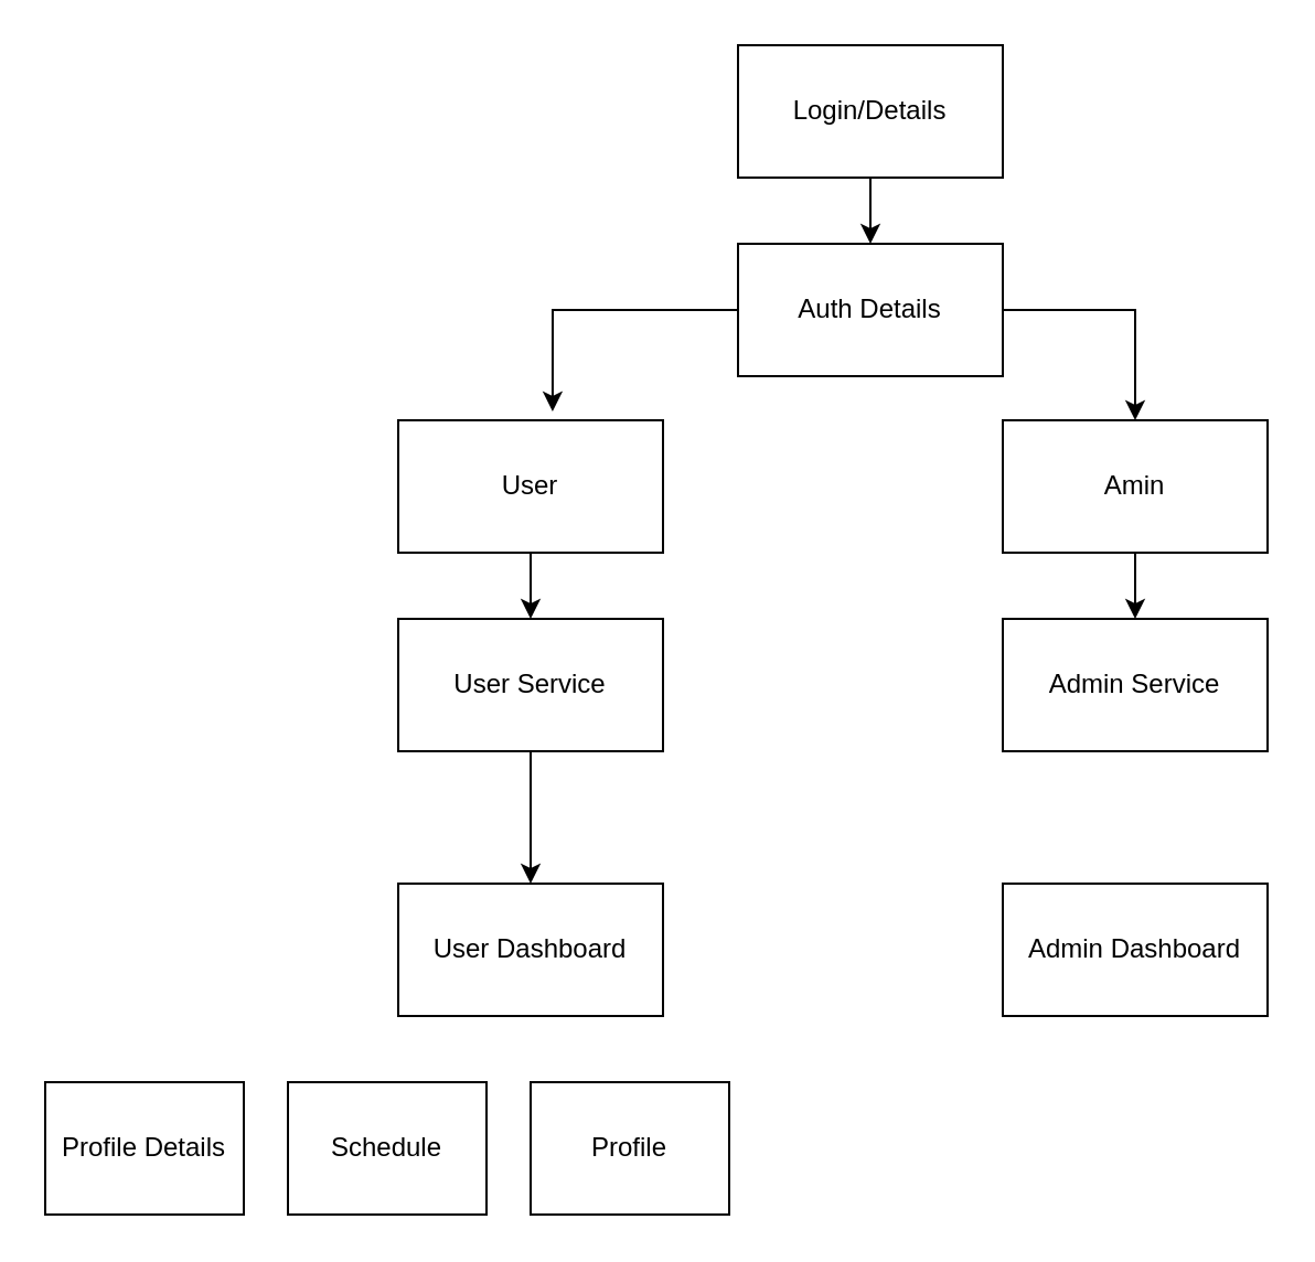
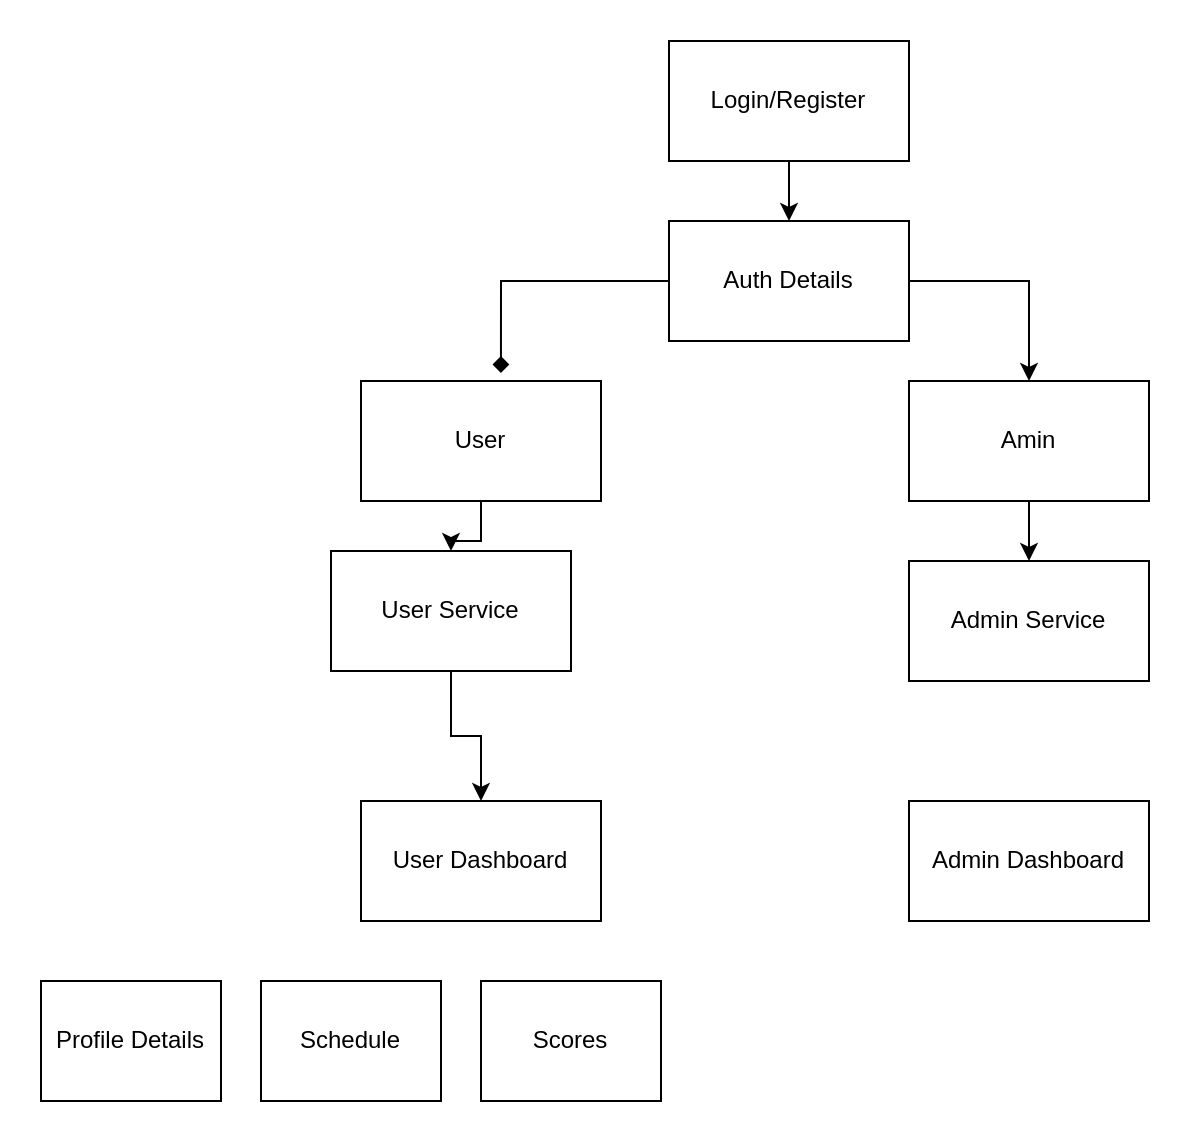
  <mxCell id="0" />
  <mxCell id="1" parent="0" />
  <mxCell id="2" style="edgeStyle=orthogonalEdgeStyle;rounded=0;orthogonalLoop=1;jettySize=auto;html=1;entryX=0.5;entryY=0;entryDx=0;entryDy=0;" edge="1" parent="1" source="3" target="13"><mxGeometry relative="1" as="geometry" /></mxCell>
  <mxCell id="3" value="User" style="rounded=0;whiteSpace=wrap;html=1;" vertex="1" parent="1"><mxGeometry x="180" y="190" width="120" height="60" as="geometry" /></mxCell>
  <mxCell id="4" style="edgeStyle=orthogonalEdgeStyle;rounded=0;orthogonalLoop=1;jettySize=auto;html=1;entryX=0.5;entryY=0;entryDx=0;entryDy=0;" edge="1" parent="1" source="5" target="14"><mxGeometry relative="1" as="geometry" /></mxCell>
  <mxCell id="5" value="Amin" style="rounded=0;whiteSpace=wrap;html=1;" vertex="1" parent="1"><mxGeometry x="454" y="190" width="120" height="60" as="geometry" /></mxCell>
  <mxCell id="6" style="edgeStyle=orthogonalEdgeStyle;rounded=0;orthogonalLoop=1;jettySize=auto;html=1;exitX=0.5;exitY=1;exitDx=0;exitDy=0;entryX=0.5;entryY=0;entryDx=0;entryDy=0;" edge="1" parent="1" source="7" target="10"><mxGeometry relative="1" as="geometry" /></mxCell>
- <mxCell id="7" value="Login/Details" style="rounded=0;whiteSpace=wrap;html=1;" vertex="1" parent="1"><mxGeometry x="334" y="20" width="120" height="60" as="geometry" /></mxCell>
+ <mxCell id="7" value="Login/Register" style="rounded=0;whiteSpace=wrap;html=1;" vertex="1" parent="1"><mxGeometry x="334" y="20" width="120" height="60" as="geometry" /></mxCell>
  <mxCell id="8" style="edgeStyle=orthogonalEdgeStyle;rounded=0;orthogonalLoop=1;jettySize=auto;html=1;exitX=1;exitY=0.5;exitDx=0;exitDy=0;entryX=0.5;entryY=0;entryDx=0;entryDy=0;" edge="1" parent="1" source="10" target="5"><mxGeometry relative="1" as="geometry" /></mxCell>
- <mxCell id="9" style="edgeStyle=orthogonalEdgeStyle;rounded=0;orthogonalLoop=1;jettySize=auto;html=1;exitX=0;exitY=0.5;exitDx=0;exitDy=0;entryX=0.583;entryY=-0.067;entryDx=0;entryDy=0;entryPerimeter=0;" edge="1" parent="1" source="10" target="3"><mxGeometry relative="1" as="geometry" /></mxCell>
+ <mxCell id="9" style="edgeStyle=orthogonalEdgeStyle;rounded=0;orthogonalLoop=1;jettySize=auto;html=1;exitX=0;exitY=0.5;exitDx=0;exitDy=0;entryX=0.583;entryY=-0.067;entryDx=0;entryDy=0;entryPerimeter=0;endArrow=diamond;" edge="1" parent="1" source="10" target="3"><mxGeometry relative="1" as="geometry" /></mxCell>
  <mxCell id="10" value="Auth Details" style="rounded=0;whiteSpace=wrap;html=1;" vertex="1" parent="1"><mxGeometry x="334" y="110" width="120" height="60" as="geometry" /></mxCell>
  <mxCell id="11" value="User Dashboard" style="rounded=0;whiteSpace=wrap;html=1;" vertex="1" parent="1"><mxGeometry x="180" y="400" width="120" height="60" as="geometry" /></mxCell>
  <mxCell id="12" style="edgeStyle=orthogonalEdgeStyle;rounded=0;orthogonalLoop=1;jettySize=auto;html=1;entryX=0.5;entryY=0;entryDx=0;entryDy=0;" edge="1" parent="1" source="13" target="11"><mxGeometry relative="1" as="geometry" /></mxCell>
- <mxCell id="13" value="User Service" style="rounded=0;whiteSpace=wrap;html=1;" vertex="1" parent="1"><mxGeometry x="180" y="280" width="120" height="60" as="geometry" /></mxCell>
+ <mxCell id="13" value="User Service" style="rounded=0;whiteSpace=wrap;html=1;" vertex="1" parent="1"><mxGeometry x="165" y="275" width="120" height="60" as="geometry" /></mxCell>
  <mxCell id="14" value="Admin Service" style="rounded=0;whiteSpace=wrap;html=1;" vertex="1" parent="1"><mxGeometry x="454" y="280" width="120" height="60" as="geometry" /></mxCell>
  <mxCell id="15" value="Admin Dashboard" style="rounded=0;whiteSpace=wrap;html=1;" vertex="1" parent="1"><mxGeometry x="454" y="400" width="120" height="60" as="geometry" /></mxCell>
  <mxCell id="16" value="Profile Details" style="rounded=0;whiteSpace=wrap;html=1;" vertex="1" parent="1"><mxGeometry x="20" y="490" width="90" height="60" as="geometry" /></mxCell>
  <mxCell id="17" value="Schedule" style="rounded=0;whiteSpace=wrap;html=1;" vertex="1" parent="1"><mxGeometry x="130" y="490" width="90" height="60" as="geometry" /></mxCell>
- <mxCell id="18" value="Profile" style="rounded=0;whiteSpace=wrap;html=1;" vertex="1" parent="1"><mxGeometry x="240" y="490" width="90" height="60" as="geometry" /></mxCell>
+ <mxCell id="18" value="Scores" style="rounded=0;whiteSpace=wrap;html=1;" vertex="1" parent="1"><mxGeometry x="240" y="490" width="90" height="60" as="geometry" /></mxCell>
